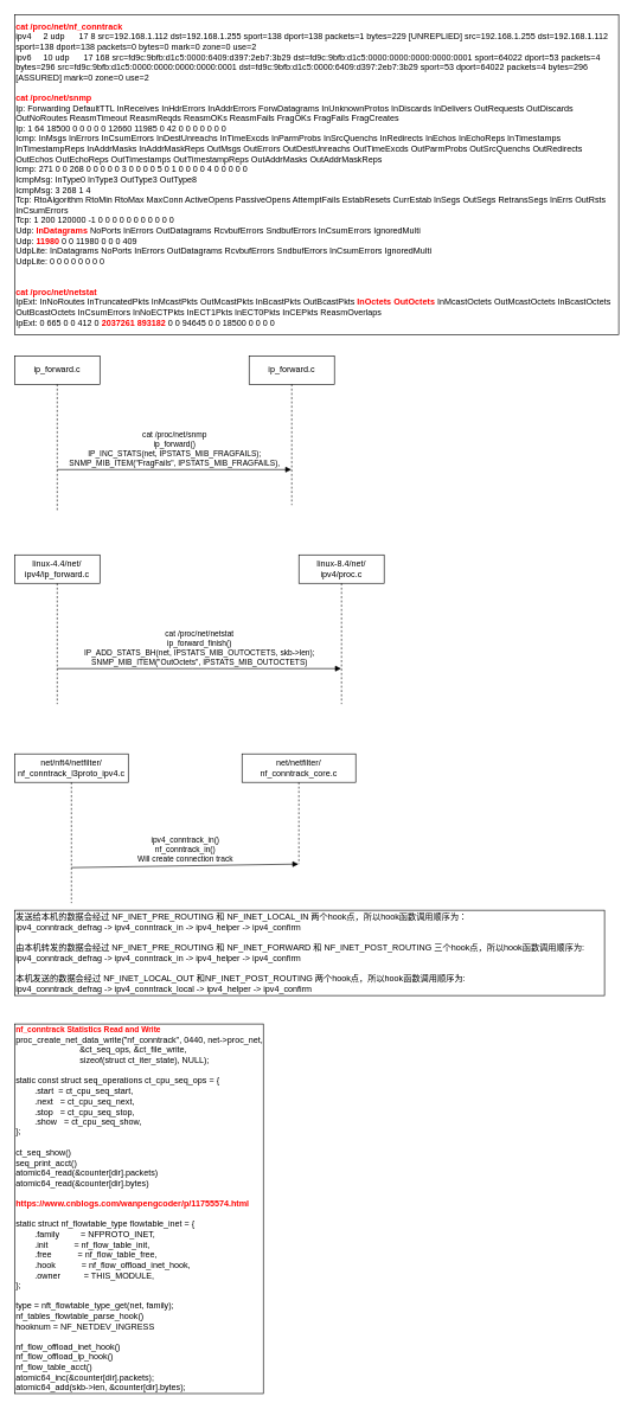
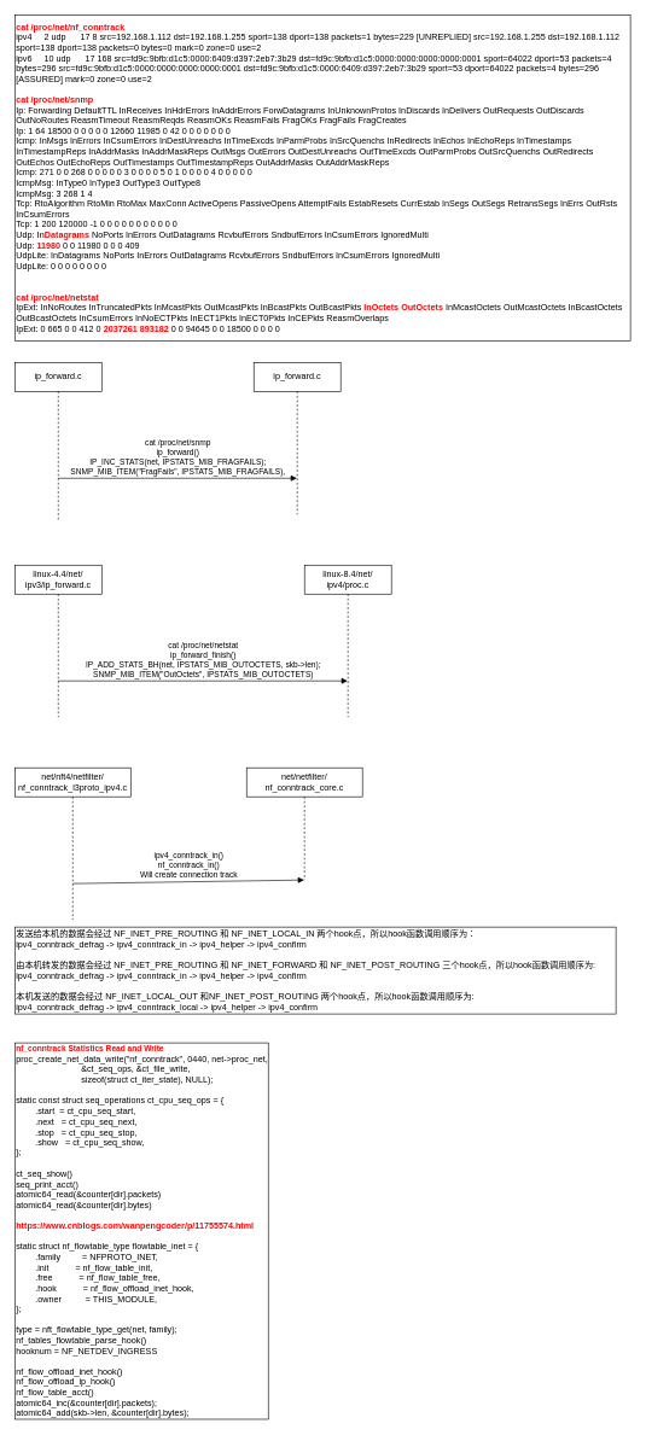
  <mxCell id="0" />
  <mxCell id="1" parent="0" />
  <mxCell id="2" value="&lt;div&gt;&lt;b&gt;&lt;font color=&quot;#ff0000&quot;&gt;cat /proc/net/nf_conntrack&lt;/font&gt;&lt;/b&gt;&lt;/div&gt;&lt;div&gt;ipv4&amp;nbsp; &amp;nbsp; &amp;nbsp;2 udp&amp;nbsp; &amp;nbsp; &amp;nbsp; 17 8 src=192.168.1.112 dst=192.168.1.255 sport=138 dport=138 packets=1 bytes=229 [UNREPLIED] src=192.168.1.255 dst=192.168.1.112 sport=138 dport=138 packets=0 bytes=0 mark=0 zone=0 use=2&lt;/div&gt;&lt;div&gt;ipv6&amp;nbsp; &amp;nbsp; &amp;nbsp;10 udp&amp;nbsp; &amp;nbsp; &amp;nbsp; 17 168 src=fd9c:9bfb:d1c5:0000:6409:d397:2eb7:3b29 dst=fd9c:9bfb:d1c5:0000:0000:0000:0000:0001 sport=64022 dport=53 packets=4 bytes=296 src=fd9c:9bfb:d1c5:0000:0000:0000:0000:0001 dst=fd9c:9bfb:d1c5:0000:6409:d397:2eb7:3b29 sport=53 dport=64022 packets=4 bytes=296 [ASSURED] mark=0 zone=0 use=2&lt;/div&gt;&lt;div&gt;&lt;br&gt;&lt;/div&gt;&lt;div&gt;&lt;b&gt;&lt;font color=&quot;#ff0000&quot;&gt;cat /proc/net/snmp&lt;/font&gt;&lt;/b&gt;&lt;/div&gt;&lt;div&gt;Ip: Forwarding DefaultTTL InReceives InHdrErrors InAddrErrors ForwDatagrams InUnknownProtos InDiscards InDelivers OutRequests OutDiscards OutNoRoutes ReasmTimeout ReasmReqds ReasmOKs ReasmFails FragOKs FragFails FragCreates&lt;/div&gt;&lt;div&gt;Ip: 1 64 18500 0 0 0 0 0 12660 11985 0 42 0 0 0 0 0 0 0&lt;/div&gt;&lt;div&gt;Icmp: InMsgs InErrors InCsumErrors InDestUnreachs InTimeExcds InParmProbs InSrcQuenchs InRedirects InEchos InEchoReps InTimestamps InTimestampReps InAddrMasks InAddrMaskReps OutMsgs OutErrors OutDestUnreachs OutTimeExcds OutParmProbs OutSrcQuenchs OutRedirects OutEchos OutEchoReps OutTimestamps OutTimestampReps OutAddrMasks OutAddrMaskReps&lt;/div&gt;&lt;div&gt;Icmp: 271 0 0 268 0 0 0 0 0 3 0 0 0 0 5 0 1 0 0 0 0 4 0 0 0 0 0&lt;/div&gt;&lt;div&gt;IcmpMsg: InType0 InType3 OutType3 OutType8&lt;/div&gt;&lt;div&gt;IcmpMsg: 3 268 1 4&lt;/div&gt;&lt;div&gt;Tcp: RtoAlgorithm RtoMin RtoMax MaxConn ActiveOpens PassiveOpens AttemptFails EstabResets CurrEstab InSegs OutSegs RetransSegs InErrs OutRsts InCsumErrors&lt;/div&gt;&lt;div&gt;Tcp: 1 200 120000 -1 0 0 0 0 0 0 0 0 0 0 0&lt;/div&gt;&lt;div&gt;Udp: &lt;font color=&quot;#ff0000&quot;&gt;&lt;b&gt;InDatagrams &lt;/b&gt;&lt;/font&gt;NoPorts InErrors OutDatagrams RcvbufErrors SndbufErrors InCsumErrors IgnoredMulti&lt;/div&gt;&lt;div&gt;Udp: &lt;b&gt;&lt;font color=&quot;#ff0000&quot;&gt;11980 &lt;/font&gt;&lt;/b&gt;0 0 11980 0 0 0 409&lt;/div&gt;&lt;div&gt;UdpLite: InDatagrams NoPorts InErrors OutDatagrams RcvbufErrors SndbufErrors InCsumErrors IgnoredMulti&lt;/div&gt;&lt;div&gt;UdpLite: 0 0 0 0 0 0 0 0&lt;/div&gt;&lt;div&gt;&lt;br&gt;&lt;/div&gt;&lt;div&gt;&lt;br&gt;&lt;/div&gt;&lt;div&gt;&lt;b&gt;&lt;font color=&quot;#ff0000&quot;&gt;cat /proc/net/netstat&lt;/font&gt;&lt;/b&gt;&lt;/div&gt;&lt;div&gt;IpExt: InNoRoutes InTruncatedPkts InMcastPkts OutMcastPkts InBcastPkts OutBcastPkts &lt;b&gt;&lt;font color=&quot;#ff0000&quot;&gt;InOctets OutOctets&lt;/font&gt; &lt;/b&gt;InMcastOctets OutMcastOctets InBcastOctets OutBcastOctets InCsumErrors InNoECTPkts InECT1Pkts InECT0Pkts InCEPkts ReasmOverlaps&lt;/div&gt;&lt;div&gt;IpExt: 0 665 0 0 412 0 &lt;b&gt;&lt;font color=&quot;#ff0000&quot;&gt;2037261 893182&lt;/font&gt;&lt;/b&gt; 0 0 94645 0 0 18500 0 0 0 0&lt;/div&gt;" style="rounded=0;whiteSpace=wrap;html=1;align=left;" vertex="1" parent="1"><mxGeometry width="850" height="450" as="geometry" x="20" y="20" /></mxCell>
  <mxCell id="3" value="ip_forward.c" style="shape=umlLifeline;perimeter=lifelinePerimeter;whiteSpace=wrap;html=1;container=1;collapsible=0;recursiveResize=0;outlineConnect=0;align=center;" vertex="1" parent="1"><mxGeometry y="500" width="120" height="220" as="geometry" x="20" /></mxCell>
  <mxCell id="4" value="cat /proc/net/snmp&lt;br&gt;ip_forward()&lt;br&gt;IP_INC_STATS(net, IPSTATS_MIB_FRAGFAILS);&lt;br&gt;SNMP_MIB_ITEM(&quot;FragFails&quot;, IPSTATS_MIB_FRAGFAILS)," style="html=1;verticalAlign=bottom;endArrow=block;" edge="1" parent="3" target="5"><mxGeometry width="80" relative="1" as="geometry"><mxPoint x="60" y="160" as="sourcePoint" /><mxPoint x="140" y="160" as="targetPoint" /></mxGeometry></mxCell>
  <mxCell id="5" value="ip_forward.c" style="shape=umlLifeline;perimeter=lifelinePerimeter;whiteSpace=wrap;html=1;container=1;collapsible=0;recursiveResize=0;outlineConnect=0;align=center;" vertex="1" parent="1"><mxGeometry x="350" y="500" width="120" height="210" as="geometry" /></mxCell>
- <mxCell id="6" value="linux-4.4/net/&lt;br&gt;ipv4/ip_forward.c" style="shape=umlLifeline;perimeter=lifelinePerimeter;whiteSpace=wrap;html=1;container=1;collapsible=0;recursiveResize=0;outlineConnect=0;align=center;" vertex="1" parent="1"><mxGeometry y="780" width="120" height="210" as="geometry" x="20" /></mxCell>
+ <mxCell id="6" value="linux-4.4/net/&lt;br&gt;ipv3/ip_forward.c" style="shape=umlLifeline;perimeter=lifelinePerimeter;whiteSpace=wrap;html=1;container=1;collapsible=0;recursiveResize=0;outlineConnect=0;align=center;" vertex="1" parent="1"><mxGeometry y="780" width="120" height="210" as="geometry" x="20" /></mxCell>
  <mxCell id="7" value="cat /proc/net/netstat&lt;br&gt;ip_forward_finish()&lt;br&gt;IP_ADD_STATS_BH(net, IPSTATS_MIB_OUTOCTETS, skb-&amp;gt;len);&lt;br&gt;SNMP_MIB_ITEM(&quot;OutOctets&quot;, IPSTATS_MIB_OUTOCTETS)" style="html=1;verticalAlign=bottom;endArrow=block;" edge="1" parent="6" target="8"><mxGeometry width="80" relative="1" as="geometry"><mxPoint x="60" y="160" as="sourcePoint" /><mxPoint x="140" y="160" as="targetPoint" /><Array as="points"><mxPoint x="260" y="160" /></Array></mxGeometry></mxCell>
  <mxCell id="8" value="linux-8.4/net/&lt;br&gt;ipv4/proc.c" style="shape=umlLifeline;perimeter=lifelinePerimeter;whiteSpace=wrap;html=1;container=1;collapsible=0;recursiveResize=0;outlineConnect=0;align=center;size=40;" vertex="1" parent="1"><mxGeometry x="420" y="780" width="120" height="210" as="geometry" /></mxCell>
  <mxCell id="9" value="net/nft4/netfilter/&lt;br&gt;nf_conntrack_l3proto_ipv4.c" style="shape=umlLifeline;perimeter=lifelinePerimeter;whiteSpace=wrap;html=1;container=1;collapsible=0;recursiveResize=0;outlineConnect=0;align=center;" vertex="1" parent="1"><mxGeometry y="1060" width="160" height="210" as="geometry" x="20" /></mxCell>
  <mxCell id="10" value="ipv4_conntrack_in()&lt;br&gt;nf_conntrack_in()&lt;br&gt;Will create connection track" style="html=1;verticalAlign=bottom;endArrow=block;" edge="1" parent="9" target="12"><mxGeometry width="80" relative="1" as="geometry"><mxPoint x="80" y="160" as="sourcePoint" /><mxPoint x="160" y="160" as="targetPoint" /></mxGeometry></mxCell>
  <mxCell id="11" value="&lt;div&gt;发送给本机的数据会经过 NF_INET_PRE_ROUTING 和 NF_INET_LOCAL_IN 两个hook点，所以hook函数调用顺序为：&lt;/div&gt;&lt;div&gt;ipv4_conntrack_defrag -&amp;gt; ipv4_conntrack_in -&amp;gt; ipv4_helper -&amp;gt; ipv4_confirm&lt;/div&gt;&lt;div&gt;&lt;br&gt;&lt;/div&gt;&lt;div&gt;由本机转发的数据会经过 NF_INET_PRE_ROUTING 和 NF_INET_FORWARD 和 NF_INET_POST_ROUTING 三个hook点，所以hook函数调用顺序为:&lt;/div&gt;&lt;div&gt;ipv4_conntrack_defrag -&amp;gt; ipv4_conntrack_in -&amp;gt; ipv4_helper -&amp;gt; ipv4_confirm&lt;/div&gt;&lt;div&gt;&lt;br&gt;&lt;/div&gt;&lt;div&gt;本机发送的数据会经过 NF_INET_LOCAL_OUT 和NF_INET_POST_ROUTING 两个hook点，所以hook函数调用顺序为:&lt;/div&gt;&lt;div&gt;ipv4_conntrack_defrag -&amp;gt; ipv4_conntrack_local -&amp;gt; ipv4_helper -&amp;gt; ipv4_confirm&lt;/div&gt;" style="html=1;align=left;" vertex="1" parent="1"><mxGeometry y="1280" width="830" height="120" as="geometry" x="20" /></mxCell>
  <mxCell id="12" value="net/netfilter/&lt;br&gt;nf_conntrack_core.c" style="shape=umlLifeline;perimeter=lifelinePerimeter;whiteSpace=wrap;html=1;container=1;collapsible=0;recursiveResize=0;outlineConnect=0;align=center;" vertex="1" parent="1"><mxGeometry x="340" y="1060" width="160" height="155" as="geometry" /></mxCell>
  <mxCell id="13" value="&lt;div&gt;&lt;span style=&quot;font-size: 11px ; text-align: center ; background-color: rgb(255 , 255 , 255)&quot;&gt;&lt;b&gt;&lt;font color=&quot;#ff0000&quot;&gt;nf_conntrack Statistics Read and Write&lt;/font&gt;&lt;/b&gt;&lt;/span&gt;&lt;br&gt;&lt;/div&gt;&lt;div&gt;proc_create_net_data_write(&quot;nf_conntrack&quot;, 0440, net-&amp;gt;proc_net,&lt;/div&gt;&lt;div&gt;&amp;nbsp; &amp;nbsp; &amp;nbsp; &amp;nbsp; &amp;nbsp; &amp;nbsp; &amp;nbsp; &amp;nbsp; &amp;nbsp; &amp;nbsp; &amp;nbsp; &amp;nbsp; &amp;nbsp; &amp;nbsp;&amp;amp;ct_seq_ops, &amp;amp;ct_file_write,&lt;/div&gt;&lt;div&gt;&amp;nbsp; &amp;nbsp; &amp;nbsp; &amp;nbsp; &amp;nbsp; &amp;nbsp; &amp;nbsp; &amp;nbsp; &amp;nbsp; &amp;nbsp; &amp;nbsp; &amp;nbsp; &amp;nbsp; &amp;nbsp;sizeof(struct ct_iter_state), NULL);&lt;/div&gt;&lt;div&gt;&lt;br&gt;&lt;/div&gt;&lt;div&gt;static const struct seq_operations ct_cpu_seq_ops = {&lt;/div&gt;&lt;div&gt;&amp;nbsp; &amp;nbsp; &amp;nbsp; &amp;nbsp; .start&amp;nbsp; = ct_cpu_seq_start,&lt;/div&gt;&lt;div&gt;&amp;nbsp; &amp;nbsp; &amp;nbsp; &amp;nbsp; .next&amp;nbsp; &amp;nbsp;= ct_cpu_seq_next,&lt;/div&gt;&lt;div&gt;&amp;nbsp; &amp;nbsp; &amp;nbsp; &amp;nbsp; .stop&amp;nbsp; &amp;nbsp;= ct_cpu_seq_stop,&lt;/div&gt;&lt;div&gt;&amp;nbsp; &amp;nbsp; &amp;nbsp; &amp;nbsp; .show&amp;nbsp; &amp;nbsp;= ct_cpu_seq_show,&lt;/div&gt;&lt;div&gt;};&lt;/div&gt;&lt;div&gt;&lt;br&gt;&lt;/div&gt;&lt;div&gt;ct_seq_show()&lt;/div&gt;&lt;div&gt;seq_print_acct()&lt;/div&gt;&lt;div&gt;atomic64_read(&amp;amp;counter[dir].packets)&lt;/div&gt;&lt;div&gt;atomic64_read(&amp;amp;counter[dir].bytes)&lt;/div&gt;&lt;div&gt;&lt;br&gt;&lt;/div&gt;&lt;div&gt;&lt;div&gt;&lt;b&gt;&lt;font color=&quot;#ff0000&quot;&gt;https://www.cnblogs.com/wanpengcoder/p/11755574.html&lt;/font&gt;&lt;/b&gt;&lt;/div&gt;&lt;div&gt;&lt;br&gt;&lt;/div&gt;&lt;div&gt;static struct nf_flowtable_type flowtable_inet = {&lt;/div&gt;&lt;div&gt;&amp;nbsp; &amp;nbsp; &amp;nbsp; &amp;nbsp; .family&amp;nbsp; &amp;nbsp; &amp;nbsp; &amp;nbsp; &amp;nbsp;= NFPROTO_INET,&lt;/div&gt;&lt;div&gt;&amp;nbsp; &amp;nbsp; &amp;nbsp; &amp;nbsp; .init&amp;nbsp; &amp;nbsp; &amp;nbsp; &amp;nbsp; &amp;nbsp; &amp;nbsp;= nf_flow_table_init,&lt;/div&gt;&lt;div&gt;&amp;nbsp; &amp;nbsp; &amp;nbsp; &amp;nbsp; .free&amp;nbsp; &amp;nbsp; &amp;nbsp; &amp;nbsp; &amp;nbsp; &amp;nbsp;= nf_flow_table_free,&lt;/div&gt;&lt;div&gt;&amp;nbsp; &amp;nbsp; &amp;nbsp; &amp;nbsp; .hook&amp;nbsp; &amp;nbsp; &amp;nbsp; &amp;nbsp; &amp;nbsp; &amp;nbsp;= nf_flow_offload_inet_hook,&lt;/div&gt;&lt;div&gt;&amp;nbsp; &amp;nbsp; &amp;nbsp; &amp;nbsp; .owner&amp;nbsp; &amp;nbsp; &amp;nbsp; &amp;nbsp; &amp;nbsp; = THIS_MODULE,&lt;/div&gt;&lt;div&gt;};&lt;/div&gt;&lt;div&gt;&lt;br&gt;&lt;/div&gt;&lt;div&gt;type = nft_flowtable_type_get(net, family);&lt;/div&gt;&lt;div&gt;nf_tables_flowtable_parse_hook()&lt;/div&gt;&lt;div&gt;hooknum = NF_NETDEV_INGRESS&lt;/div&gt;&lt;div&gt;&lt;br&gt;&lt;/div&gt;&lt;div&gt;nf_flow_offload_inet_hook()&lt;/div&gt;&lt;div&gt;nf_flow_offload_ip_hook()&lt;/div&gt;&lt;div&gt;nf_flow_table_acct()&lt;/div&gt;&lt;div&gt;atomic64_inc(&amp;amp;counter[dir].packets);&lt;/div&gt;&lt;div&gt;atomic64_add(skb-&amp;gt;len, &amp;amp;counter[dir].bytes);&lt;/div&gt;&lt;/div&gt;" style="html=1;align=left;" vertex="1" parent="1"><mxGeometry y="1440" width="350" height="520" as="geometry" x="20" /></mxCell>
